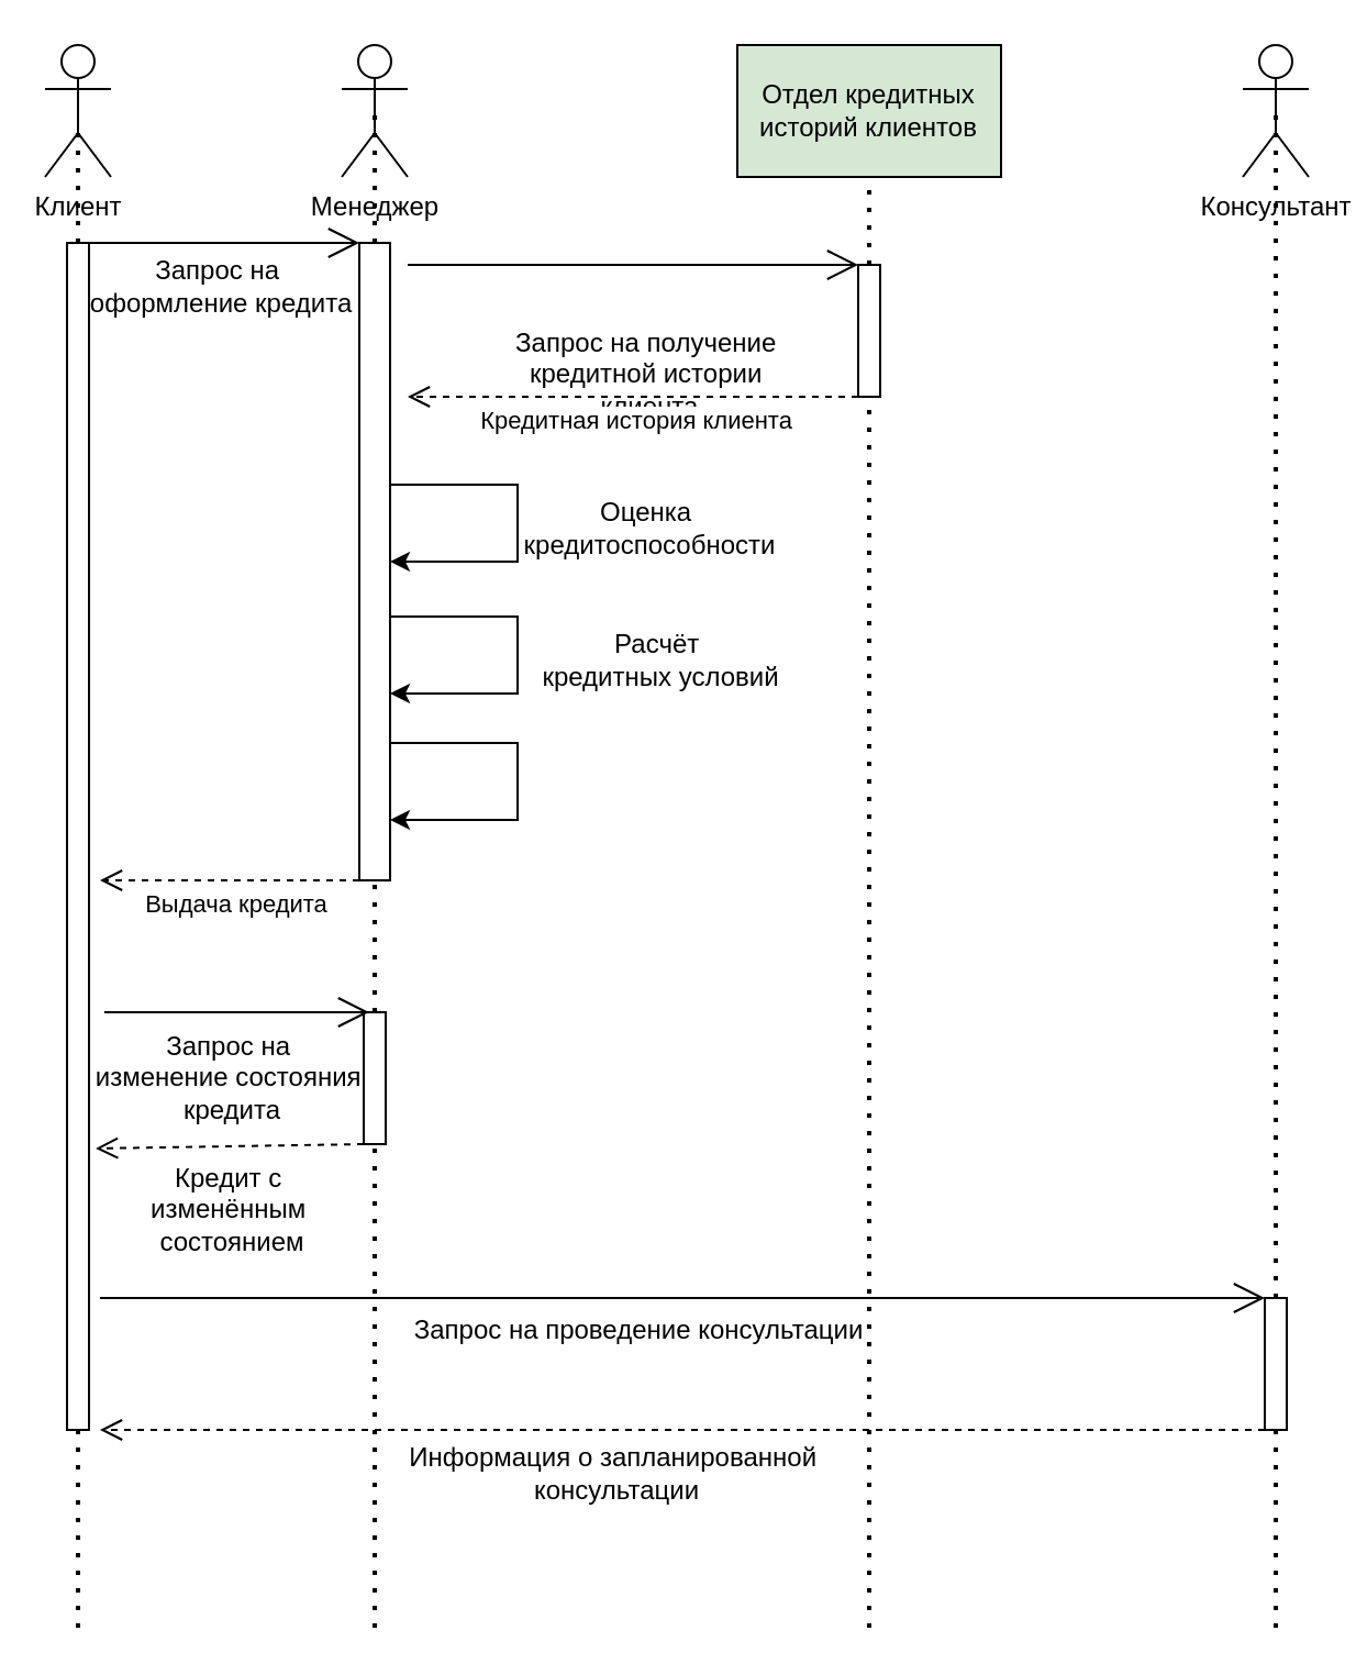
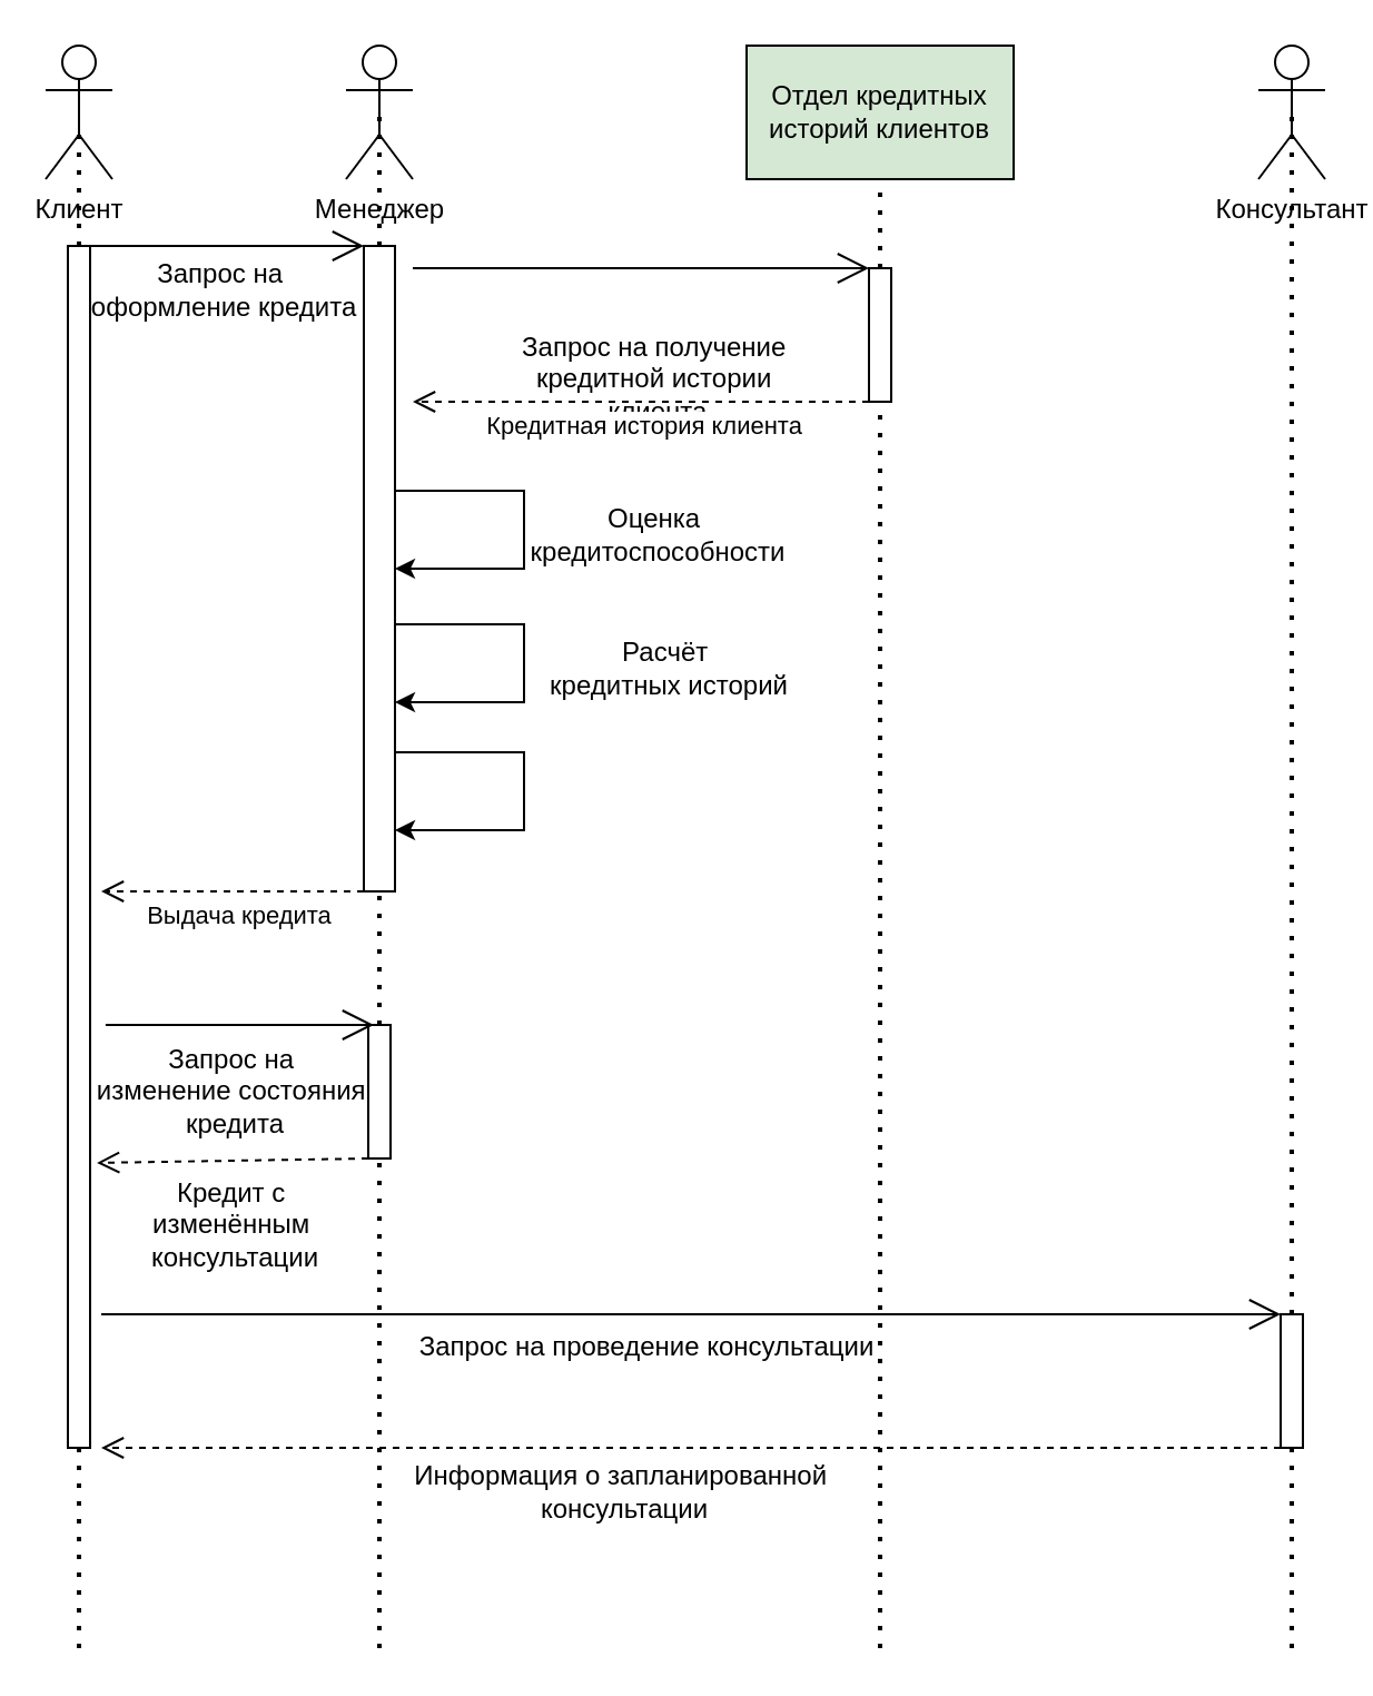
  <mxCell id="0" />
  <mxCell id="1" parent="0" />
  <mxCell id="2" value="Клиент" style="shape=umlActor;verticalLabelPosition=bottom;verticalAlign=top;html=1;outlineConnect=0;" vertex="1" parent="1"><mxGeometry x="20" y="20" width="30" height="60" as="geometry" /></mxCell>
  <mxCell id="3" value="" style="endArrow=none;dashed=1;html=1;dashPattern=1 3;strokeWidth=2;rounded=0;" edge="1" parent="1" source="9"><mxGeometry width="50" height="50" relative="1" as="geometry"><mxPoint x="35" y="620" as="sourcePoint" /><mxPoint x="35" y="60" as="targetPoint" /></mxGeometry></mxCell>
  <mxCell id="4" value="Менеджер" style="shape=umlActor;verticalLabelPosition=bottom;verticalAlign=top;html=1;outlineConnect=0;" vertex="1" parent="1"><mxGeometry x="155" y="20" width="30" height="60" as="geometry" /></mxCell>
  <mxCell id="5" value="" style="endArrow=none;dashed=1;html=1;dashPattern=1 3;strokeWidth=2;rounded=0;entryX=0.5;entryY=0.5;entryDx=0;entryDy=0;entryPerimeter=0;" edge="1" parent="1" source="7" target="4"><mxGeometry width="50" height="50" relative="1" as="geometry"><mxPoint x="170" y="620" as="sourcePoint" /><mxPoint x="395" y="330" as="targetPoint" /></mxGeometry></mxCell>
  <mxCell id="6" value="" style="endArrow=none;dashed=1;html=1;dashPattern=1 3;strokeWidth=2;rounded=0;entryX=0.5;entryY=0.5;entryDx=0;entryDy=0;entryPerimeter=0;" edge="1" parent="1" source="26" target="7"><mxGeometry width="50" height="50" relative="1" as="geometry"><mxPoint x="170" y="620" as="sourcePoint" /><mxPoint x="170" y="50" as="targetPoint" /></mxGeometry></mxCell>
  <mxCell id="7" value="" style="rounded=0;whiteSpace=wrap;html=1;" vertex="1" parent="1"><mxGeometry x="163" y="110" width="14" height="290" as="geometry" /></mxCell>
  <mxCell id="8" value="" style="endArrow=none;dashed=1;html=1;dashPattern=1 3;strokeWidth=2;rounded=0;" edge="1" parent="1" target="9"><mxGeometry width="50" height="50" relative="1" as="geometry"><mxPoint x="35" y="740" as="sourcePoint" /><mxPoint x="35" y="60" as="targetPoint" /></mxGeometry></mxCell>
  <mxCell id="9" value="" style="rounded=0;whiteSpace=wrap;html=1;" vertex="1" parent="1"><mxGeometry x="30" y="110" width="10" height="540" as="geometry" /></mxCell>
  <mxCell id="10" value="&lt;div&gt;Запрос на&amp;nbsp;&lt;/div&gt;&lt;div&gt;оформление кредита&lt;/div&gt;" style="text;html=1;align=center;verticalAlign=middle;resizable=0;points=[];autosize=1;strokeColor=none;fillColor=none;" vertex="1" parent="1"><mxGeometry x="30" y="110" width="140" height="40" as="geometry" /></mxCell>
  <mxCell id="11" value="" style="endArrow=classic;html=1;rounded=0;exitX=1;exitY=0.25;exitDx=0;exitDy=0;entryX=1;entryY=0.5;entryDx=0;entryDy=0;" edge="1" parent="1"><mxGeometry width="50" height="50" relative="1" as="geometry"><mxPoint x="177" y="220" as="sourcePoint" /><mxPoint x="177" y="255" as="targetPoint" /><Array as="points"><mxPoint x="235" y="220" /><mxPoint x="235" y="255" /></Array></mxGeometry></mxCell>
  <mxCell id="12" value="Отдел кредитных историй клиентов" style="rounded=0;whiteSpace=wrap;html=1;fillColor=#d5e8d4;" vertex="1" parent="1"><mxGeometry x="335" y="20" width="120" height="60" as="geometry" /></mxCell>
  <mxCell id="13" value="" style="endArrow=none;dashed=1;html=1;dashPattern=1 3;strokeWidth=2;rounded=0;entryX=0.5;entryY=1;entryDx=0;entryDy=0;" edge="1" parent="1" source="15" target="12"><mxGeometry width="50" height="50" relative="1" as="geometry"><mxPoint x="395" y="620" as="sourcePoint" /><mxPoint x="435" y="350" as="targetPoint" /></mxGeometry></mxCell>
  <mxCell id="14" value="" style="endArrow=none;dashed=1;html=1;dashPattern=1 3;strokeWidth=2;rounded=0;entryX=0.5;entryY=1;entryDx=0;entryDy=0;" edge="1" parent="1" target="15"><mxGeometry width="50" height="50" relative="1" as="geometry"><mxPoint x="395" y="740" as="sourcePoint" /><mxPoint x="395" y="80" as="targetPoint" /></mxGeometry></mxCell>
  <mxCell id="15" value="" style="rounded=0;whiteSpace=wrap;html=1;" vertex="1" parent="1"><mxGeometry x="390" y="120" width="10" height="60" as="geometry" /></mxCell>
  <mxCell id="16" value="&lt;div&gt;Запрос на получение&amp;nbsp;&lt;/div&gt;&lt;div&gt;кредитной истории&amp;nbsp;&lt;/div&gt;&lt;div&gt;клиента&lt;/div&gt;" style="text;html=1;align=center;verticalAlign=middle;resizable=0;points=[];autosize=1;strokeColor=none;fillColor=none;" vertex="1" parent="1"><mxGeometry x="225" y="140" width="140" height="60" as="geometry" /></mxCell>
  <mxCell id="17" value="" style="endArrow=open;endFill=1;endSize=12;html=1;rounded=0;entryX=0;entryY=0;entryDx=0;entryDy=0;exitX=1;exitY=0;exitDx=0;exitDy=0;" edge="1" parent="1" source="9" target="7"><mxGeometry width="160" relative="1" as="geometry"><mxPoint x="285" y="370" as="sourcePoint" /><mxPoint x="445" y="370" as="targetPoint" /></mxGeometry></mxCell>
  <mxCell id="18" value="" style="endArrow=open;endFill=1;endSize=12;html=1;rounded=0;entryX=0;entryY=0;entryDx=0;entryDy=0;" edge="1" parent="1" target="15"><mxGeometry width="160" relative="1" as="geometry"><mxPoint x="185" y="120" as="sourcePoint" /><mxPoint x="445" y="370" as="targetPoint" /></mxGeometry></mxCell>
  <mxCell id="19" value="Кредитная история клиента" style="html=1;verticalAlign=bottom;endArrow=open;dashed=1;endSize=8;curved=0;rounded=0;exitX=0;exitY=1;exitDx=0;exitDy=0;" edge="1" parent="1" source="15"><mxGeometry x="-0.017" y="20" relative="1" as="geometry"><mxPoint x="405" y="370" as="sourcePoint" /><mxPoint x="185" y="180" as="targetPoint" /><mxPoint as="offset" /></mxGeometry></mxCell>
  <mxCell id="20" value="&lt;div&gt;Оценка&amp;nbsp;&lt;/div&gt;&lt;div&gt;кредитоспособности&lt;/div&gt;" style="text;html=1;align=center;verticalAlign=middle;resizable=0;points=[];autosize=1;strokeColor=none;fillColor=none;" vertex="1" parent="1"><mxGeometry x="225" y="220" width="140" height="40" as="geometry" /></mxCell>
  <mxCell id="21" value="" style="endArrow=classic;html=1;rounded=0;exitX=1;exitY=0.25;exitDx=0;exitDy=0;entryX=1;entryY=0.5;entryDx=0;entryDy=0;" edge="1" parent="1"><mxGeometry width="50" height="50" relative="1" as="geometry"><mxPoint x="177" y="280" as="sourcePoint" /><mxPoint x="177" y="315" as="targetPoint" /><Array as="points"><mxPoint x="235" y="280" /><mxPoint x="235" y="315" /></Array></mxGeometry></mxCell>
- <mxCell id="22" value="&lt;div&gt;Расчёт&amp;nbsp;&lt;/div&gt;&lt;div&gt;кредитных условий&lt;/div&gt;" style="text;html=1;align=center;verticalAlign=middle;resizable=0;points=[];autosize=1;strokeColor=none;fillColor=none;" vertex="1" parent="1"><mxGeometry x="235" y="280" width="130" height="40" as="geometry" /></mxCell>
+ <mxCell id="22" value="&lt;div&gt;Расчёт&amp;nbsp;&lt;/div&gt;&lt;div&gt;кредитных историй&lt;/div&gt;" style="text;html=1;align=center;verticalAlign=middle;resizable=0;points=[];autosize=1;strokeColor=none;fillColor=none;" vertex="1" parent="1"><mxGeometry x="235" y="280" width="130" height="40" as="geometry" /></mxCell>
  <mxCell id="23" value="" style="endArrow=classic;html=1;rounded=0;exitX=1;exitY=0.25;exitDx=0;exitDy=0;entryX=1;entryY=0.5;entryDx=0;entryDy=0;" edge="1" parent="1"><mxGeometry width="50" height="50" relative="1" as="geometry"><mxPoint x="177" y="337.5" as="sourcePoint" /><mxPoint x="177" y="372.5" as="targetPoint" /><Array as="points"><mxPoint x="235" y="337.5" /><mxPoint x="235" y="372.5" /></Array></mxGeometry></mxCell>
  <mxCell id="24" value="Выдача кредита" style="html=1;verticalAlign=bottom;endArrow=open;dashed=1;endSize=8;curved=0;rounded=0;exitX=0;exitY=1;exitDx=0;exitDy=0;" edge="1" parent="1" source="7"><mxGeometry x="-0.049" y="20" relative="1" as="geometry"><mxPoint x="405" y="370" as="sourcePoint" /><mxPoint x="45" y="400" as="targetPoint" /><mxPoint as="offset" /></mxGeometry></mxCell>
  <mxCell id="25" value="" style="endArrow=none;dashed=1;html=1;dashPattern=1 3;strokeWidth=2;rounded=0;entryX=0.5;entryY=0.5;entryDx=0;entryDy=0;entryPerimeter=0;" edge="1" parent="1" target="26"><mxGeometry width="50" height="50" relative="1" as="geometry"><mxPoint x="170" y="740" as="sourcePoint" /><mxPoint x="170" y="255" as="targetPoint" /></mxGeometry></mxCell>
  <mxCell id="26" value="" style="rounded=0;whiteSpace=wrap;html=1;" vertex="1" parent="1"><mxGeometry x="165" y="460" width="10" height="60" as="geometry" /></mxCell>
  <mxCell id="27" value="" style="endArrow=open;endFill=1;endSize=12;html=1;rounded=0;entryX=0.25;entryY=0;entryDx=0;entryDy=0;exitX=0.113;exitY=0;exitDx=0;exitDy=0;exitPerimeter=0;" edge="1" parent="1" source="28" target="26"><mxGeometry width="160" relative="1" as="geometry"><mxPoint x="285" y="370" as="sourcePoint" /><mxPoint x="445" y="370" as="targetPoint" /></mxGeometry></mxCell>
  <mxCell id="28" value="&lt;div&gt;Запрос на&amp;nbsp;&lt;/div&gt;&lt;div&gt;изменение состояния&amp;nbsp;&lt;/div&gt;&lt;div&gt;кредита&lt;/div&gt;" style="text;html=1;align=center;verticalAlign=middle;resizable=0;points=[];autosize=1;strokeColor=none;fillColor=none;" vertex="1" parent="1"><mxGeometry x="30" y="460" width="150" height="60" as="geometry" /></mxCell>
  <mxCell id="29" value="" style="html=1;verticalAlign=bottom;endArrow=open;dashed=1;endSize=8;curved=0;rounded=0;exitX=0;exitY=1;exitDx=0;exitDy=0;entryX=0.087;entryY=1.033;entryDx=0;entryDy=0;entryPerimeter=0;" edge="1" parent="1" source="26" target="28"><mxGeometry x="0.001" y="30" relative="1" as="geometry"><mxPoint x="405" y="370" as="sourcePoint" /><mxPoint x="325" y="370" as="targetPoint" /><mxPoint as="offset" /></mxGeometry></mxCell>
- <mxCell id="30" value="&lt;div&gt;Кредит с&amp;nbsp;&lt;/div&gt;&lt;div&gt;изменённым&amp;nbsp;&lt;/div&gt;&lt;div&gt;состоянием&lt;/div&gt;" style="text;html=1;align=center;verticalAlign=middle;resizable=0;points=[];autosize=1;strokeColor=none;fillColor=none;" vertex="1" parent="1"><mxGeometry x="55" y="520" width="100" height="60" as="geometry" /></mxCell>
+ <mxCell id="30" value="&lt;div&gt;Кредит с&amp;nbsp;&lt;/div&gt;&lt;div&gt;изменённым&amp;nbsp;&lt;/div&gt;&lt;div&gt;консультации&lt;/div&gt;" style="text;html=1;align=center;verticalAlign=middle;resizable=0;points=[];autosize=1;strokeColor=none;fillColor=none;" vertex="1" parent="1"><mxGeometry x="55" y="520" width="100" height="60" as="geometry" /></mxCell>
  <mxCell id="31" value="Консультант" style="shape=umlActor;verticalLabelPosition=bottom;verticalAlign=top;html=1;outlineConnect=0;" vertex="1" parent="1"><mxGeometry x="565" y="20" width="30" height="60" as="geometry" /></mxCell>
  <mxCell id="32" value="" style="endArrow=none;dashed=1;html=1;dashPattern=1 3;strokeWidth=2;rounded=0;entryX=0.5;entryY=0.5;entryDx=0;entryDy=0;entryPerimeter=0;" edge="1" parent="1" source="34" target="31"><mxGeometry width="50" height="50" relative="1" as="geometry"><mxPoint x="580" y="740" as="sourcePoint" /><mxPoint x="395" y="350" as="targetPoint" /></mxGeometry></mxCell>
  <mxCell id="33" value="" style="endArrow=none;dashed=1;html=1;dashPattern=1 3;strokeWidth=2;rounded=0;entryX=0.5;entryY=0.5;entryDx=0;entryDy=0;entryPerimeter=0;" edge="1" parent="1" target="34"><mxGeometry width="50" height="50" relative="1" as="geometry"><mxPoint x="580" y="740" as="sourcePoint" /><mxPoint x="580" y="50" as="targetPoint" /></mxGeometry></mxCell>
  <mxCell id="34" value="" style="rounded=0;whiteSpace=wrap;html=1;" vertex="1" parent="1"><mxGeometry x="575" y="590" width="10" height="60" as="geometry" /></mxCell>
  <mxCell id="35" value="" style="endArrow=open;endFill=1;endSize=12;html=1;rounded=0;entryX=0;entryY=0;entryDx=0;entryDy=0;" edge="1" parent="1" target="34"><mxGeometry width="160" relative="1" as="geometry"><mxPoint x="45" y="590" as="sourcePoint" /><mxPoint x="445" y="370" as="targetPoint" /></mxGeometry></mxCell>
  <mxCell id="36" value="Запрос на проведение консультации" style="text;html=1;align=center;verticalAlign=middle;resizable=0;points=[];autosize=1;strokeColor=none;fillColor=none;" vertex="1" parent="1"><mxGeometry x="180" y="590" width="220" height="30" as="geometry" /></mxCell>
  <mxCell id="37" value="" style="html=1;verticalAlign=bottom;endArrow=open;dashed=1;endSize=8;curved=0;rounded=0;exitX=0;exitY=1;exitDx=0;exitDy=0;" edge="1" parent="1" source="34"><mxGeometry relative="1" as="geometry"><mxPoint x="405" y="370" as="sourcePoint" /><mxPoint x="45" y="650" as="targetPoint" /></mxGeometry></mxCell>
  <mxCell id="38" value="&lt;div&gt;Информация о запланированной&amp;nbsp;&lt;/div&gt;&lt;div&gt;консультации&lt;/div&gt;" style="text;html=1;align=center;verticalAlign=middle;resizable=0;points=[];autosize=1;strokeColor=none;fillColor=none;" vertex="1" parent="1"><mxGeometry x="175" y="650" width="210" height="40" as="geometry" /></mxCell>
